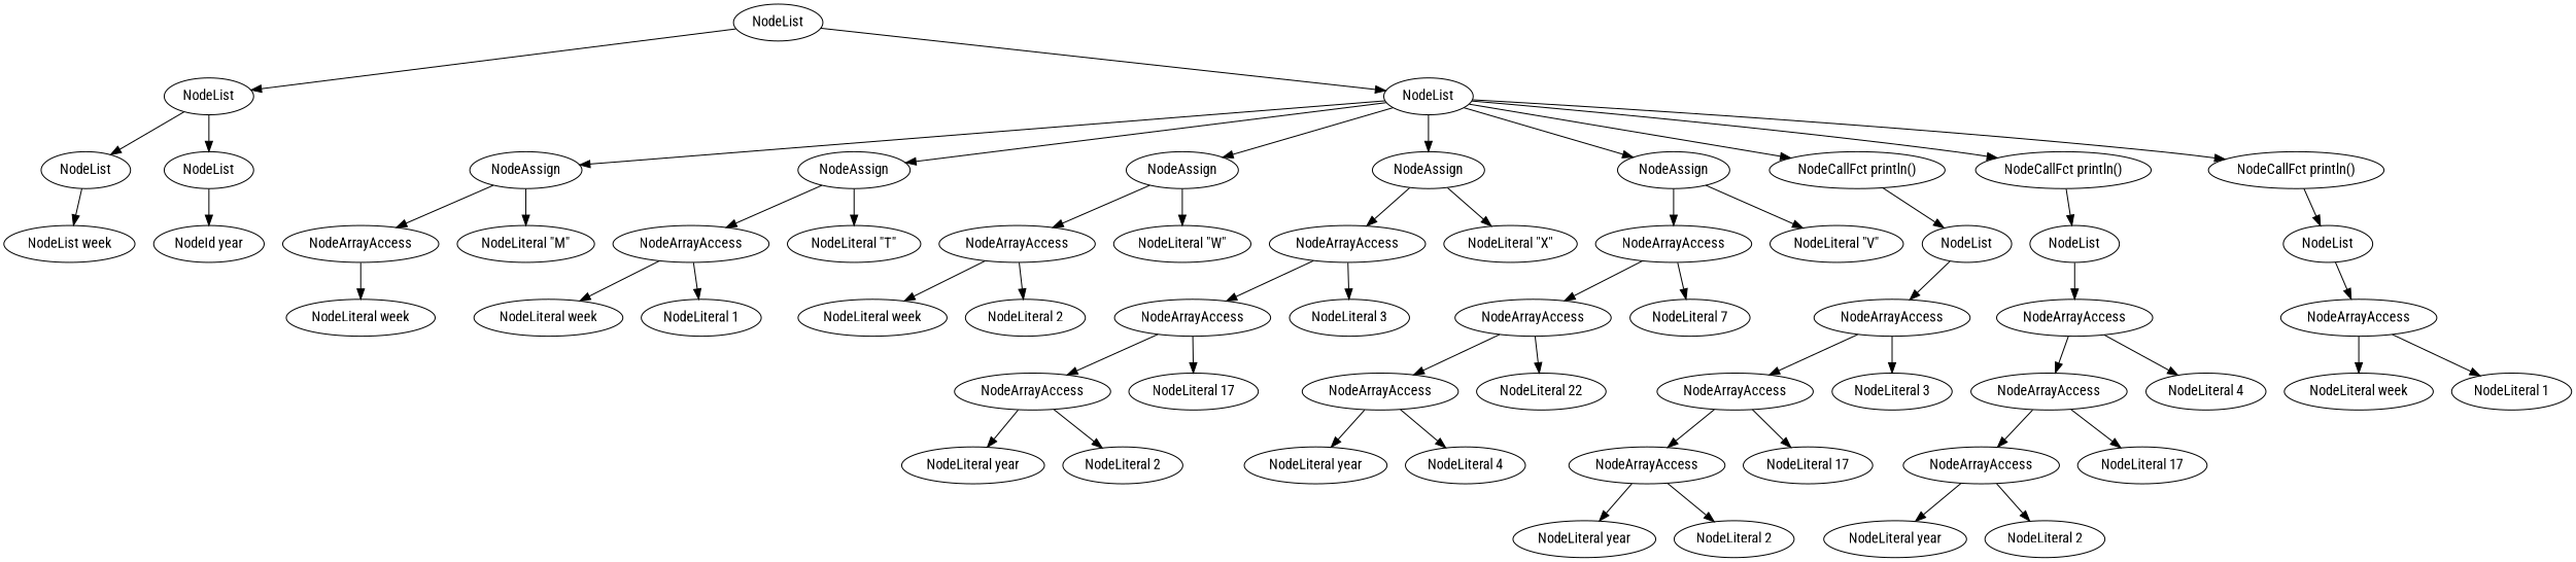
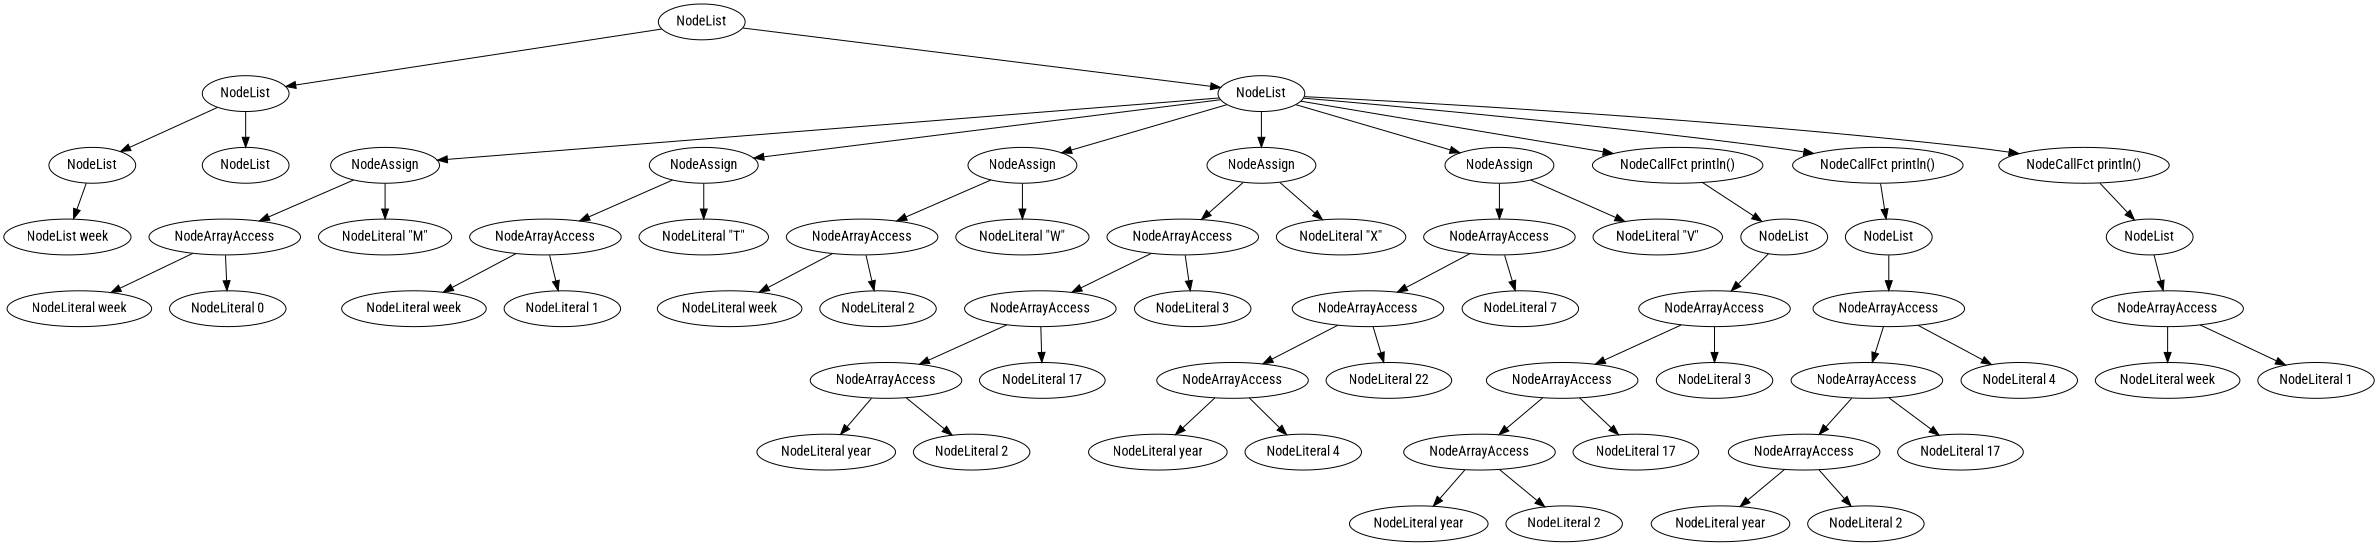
  digraph {
    fontname="Roboto Condensed"
    node [fontname="Roboto Condensed" shape=ellipse]
    edge [fontname="Roboto Condensed"]
    n1 [label=NodeList]
    n2 [label=NodeList]
    n3 [label=NodeList]
    n4 [label=NodeList]
    n5 [label=NodeList]
    n6 [label=NodeAssign]
    n7 [label=NodeAssign]
    n8 [label=NodeAssign]
    n9 [label=NodeAssign]
    n10 [label=NodeAssign]
    n11 [label="NodeCallFct println()"]
    n12 [label="NodeCallFct println()"]
    n13 [label="NodeCallFct println()"]
    n14 [label="NodeList week"]
-   n15 [label="NodeId year"]
    n16 [label=NodeArrayAccess]
    n17 [label="NodeLiteral \"M\""]
    n18 [label=NodeArrayAccess]
    n19 [label="NodeLiteral \"T\""]
    n20 [label=NodeArrayAccess]
    n21 [label="NodeLiteral \"W\""]
    n22 [label=NodeArrayAccess]
    n23 [label="NodeLiteral \"X\""]
    n24 [label=NodeArrayAccess]
    n25 [label="NodeLiteral \"V\""]
    n26 [label=NodeList]
    n27 [label=NodeList]
    n28 [label=NodeList]
    n29 [label="NodeLiteral week"]
+   n30 [label="NodeLiteral 0"]
    n31 [label="NodeLiteral week"]
    n32 [label="NodeLiteral 1"]
    n33 [label="NodeLiteral week"]
    n34 [label="NodeLiteral 2"]
    n35 [label=NodeArrayAccess]
    n36 [label="NodeLiteral 3"]
    n37 [label=NodeArrayAccess]
    n38 [label="NodeLiteral 17"]
    n39 [label="NodeLiteral year"]
    n40 [label="NodeLiteral 2"]
    n41 [label=NodeArrayAccess]
    n42 [label="NodeLiteral 7"]
    n43 [label=NodeArrayAccess]
    n44 [label="NodeLiteral 22"]
    n45 [label="NodeLiteral year"]
    n46 [label="NodeLiteral 4"]
    n47 [label=NodeArrayAccess]
    n48 [label=NodeArrayAccess]
    n49 [label="NodeLiteral 3"]
    n50 [label=NodeArrayAccess]
    n51 [label="NodeLiteral 17"]
    n52 [label="NodeLiteral year"]
    n53 [label="NodeLiteral 2"]
    n54 [label=NodeArrayAccess]
    n55 [label=NodeArrayAccess]
    n56 [label="NodeLiteral 4"]
    n57 [label=NodeArrayAccess]
    n58 [label="NodeLiteral 17"]
    n59 [label="NodeLiteral year"]
    n60 [label="NodeLiteral 2"]
    n61 [label=NodeArrayAccess]
    n62 [label="NodeLiteral week"]
    n63 [label="NodeLiteral 1"]
    n1 -> n2
    n1 -> n3
    n2 -> n4
    n2 -> n5
    n3 -> n6
    n3 -> n7
    n3 -> n8
    n3 -> n9
    n3 -> n10
    n3 -> n11
    n3 -> n12
    n3 -> n13
    n4 -> n14
-   n5 -> n15
    n6 -> n16
    n6 -> n17
    n7 -> n18
    n7 -> n19
    n8 -> n20
    n8 -> n21
    n9 -> n22
    n9 -> n23
    n10 -> n24
    n10 -> n25
    n11 -> n26
    n12 -> n27
    n13 -> n28
    n16 -> n29
+   n16 -> n30
    n18 -> n31
    n18 -> n32
    n20 -> n33
    n20 -> n34
    n22 -> n35
    n22 -> n36
    n24 -> n41
    n24 -> n42
    n26 -> n47
    n27 -> n54
    n28 -> n61
    n35 -> n37
    n35 -> n38
    n37 -> n39
    n37 -> n40
    n41 -> n43
    n41 -> n44
    n43 -> n45
    n43 -> n46
    n47 -> n48
    n47 -> n49
    n48 -> n50
    n48 -> n51
    n50 -> n52
    n50 -> n53
    n54 -> n55
    n54 -> n56
    n55 -> n57
    n55 -> n58
    n57 -> n59
    n57 -> n60
    n61 -> n62
    n61 -> n63
  }
